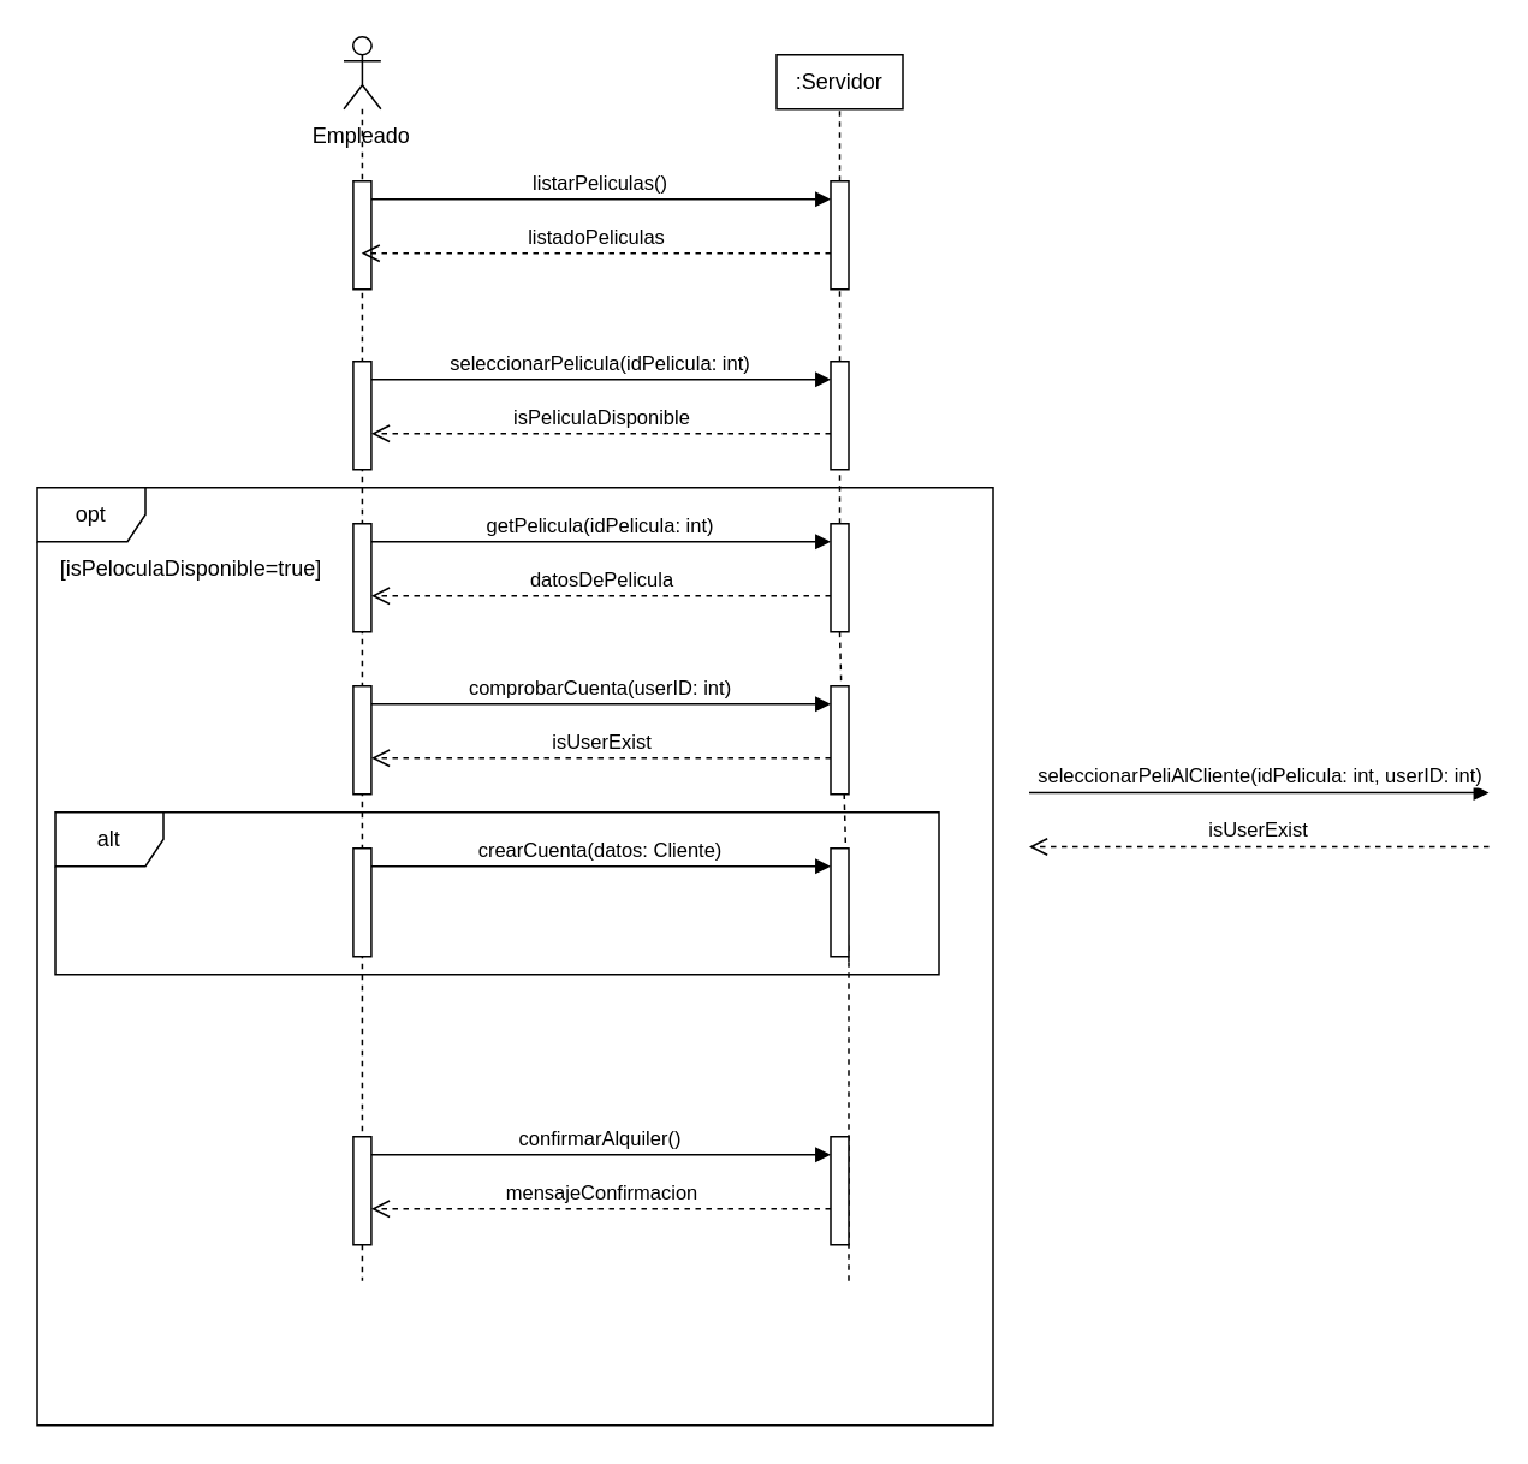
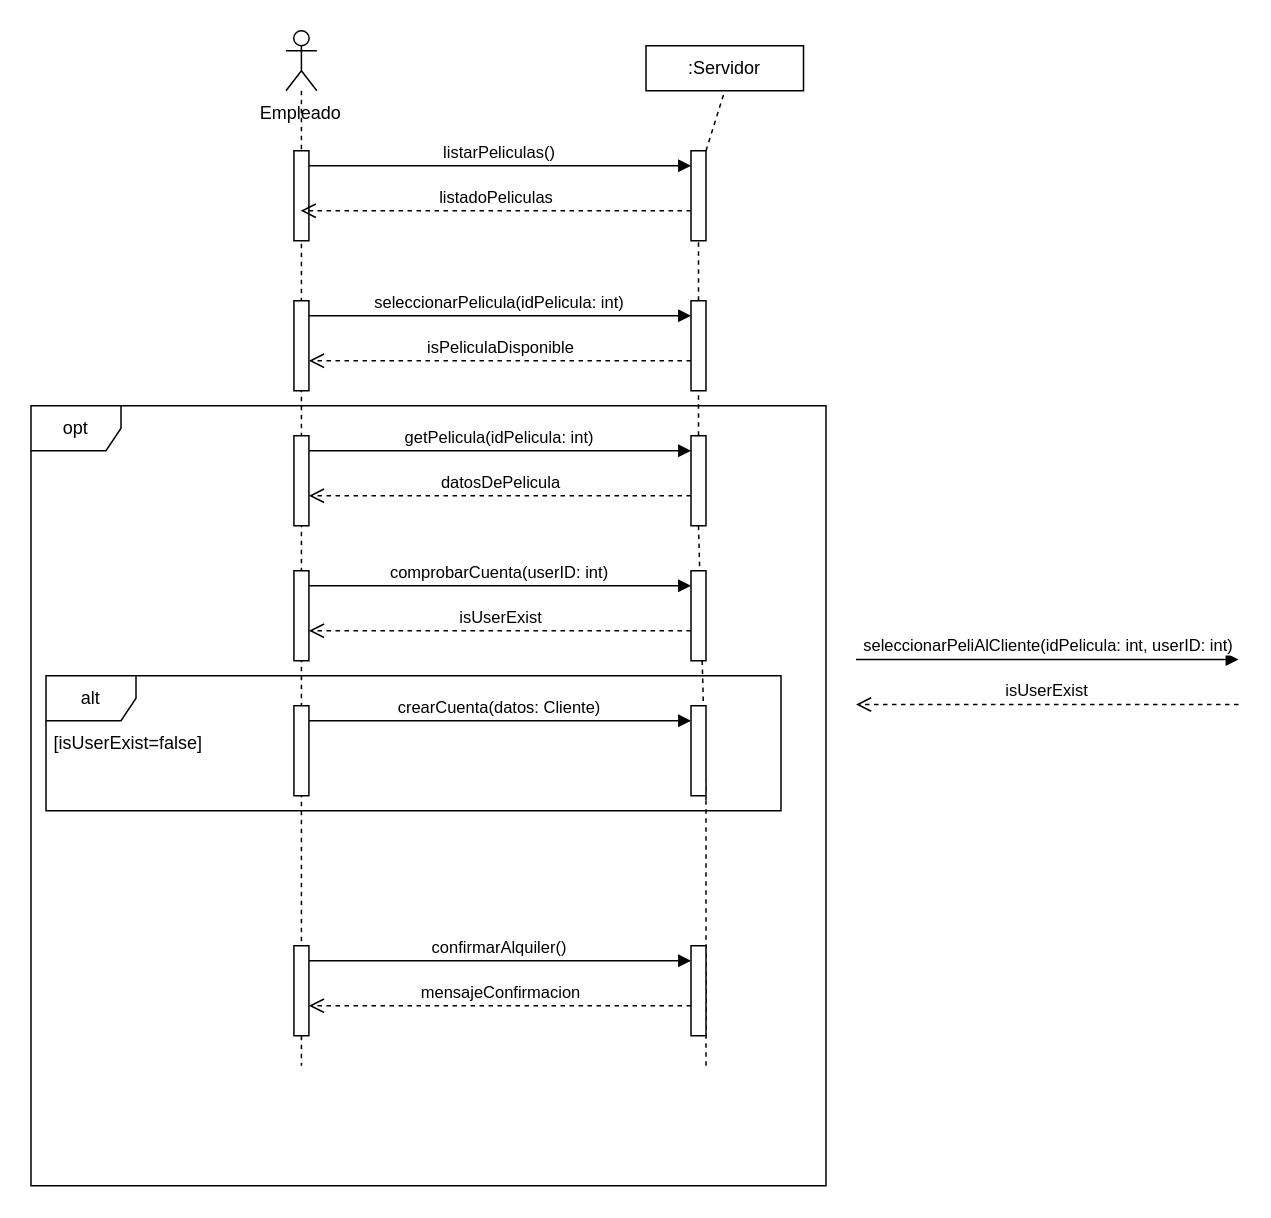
  <mxCell id="0" />
  <mxCell id="1" parent="0" />
  <mxCell id="2" value="" style="shape=umlLifeline;perimeter=lifelinePerimeter;whiteSpace=wrap;html=1;container=1;dropTarget=0;collapsible=0;recursiveResize=0;outlineConnect=0;portConstraint=eastwest;newEdgeStyle={&quot;curved&quot;:0,&quot;rounded&quot;:0};participant=umlActor;" vertex="1" parent="1"><mxGeometry x="190" y="20" width="20.56" height="690" as="geometry" /></mxCell>
  <mxCell id="3" value="" style="html=1;points=[[0,0,0,0,5],[0,1,0,0,-5],[1,0,0,0,5],[1,1,0,0,-5]];perimeter=orthogonalPerimeter;outlineConnect=0;targetShapes=umlLifeline;portConstraint=eastwest;newEdgeStyle={&quot;curved&quot;:0,&quot;rounded&quot;:0};" vertex="1" parent="2"><mxGeometry x="5.28" y="80" width="10" height="60" as="geometry" /></mxCell>
  <mxCell id="4" value="" style="html=1;points=[[0,0,0,0,5],[0,1,0,0,-5],[1,0,0,0,5],[1,1,0,0,-5]];perimeter=orthogonalPerimeter;outlineConnect=0;targetShapes=umlLifeline;portConstraint=eastwest;newEdgeStyle={&quot;curved&quot;:0,&quot;rounded&quot;:0};" vertex="1" parent="2"><mxGeometry x="5.28" y="180" width="10" height="60" as="geometry" /></mxCell>
  <mxCell id="5" value="Empleado" style="text;html=1;strokeColor=none;fillColor=none;align=center;verticalAlign=middle;whiteSpace=wrap;rounded=0;" vertex="1" parent="1"><mxGeometry x="170.28" y="60" width="60" height="30" as="geometry" /></mxCell>
- <mxCell id="6" value=":Servidor" style="html=1;whiteSpace=wrap;" vertex="1" parent="1"><mxGeometry x="430" y="30" width="70" height="30" as="geometry" /></mxCell>
+ <mxCell id="6" value=":Servidor" style="html=1;whiteSpace=wrap;" vertex="1" parent="1"><mxGeometry x="430" y="30" width="105" height="30" as="geometry" /></mxCell>
  <mxCell id="7" value="" style="endArrow=none;dashed=1;html=1;rounded=0;entryX=0.5;entryY=1;entryDx=0;entryDy=0;" edge="1" parent="1" source="9" target="6"><mxGeometry width="50" height="50" relative="1" as="geometry"><mxPoint x="470" y="532.857" as="sourcePoint" /><mxPoint x="470" y="150" as="targetPoint" /></mxGeometry></mxCell>
  <mxCell id="8" value="" style="endArrow=none;dashed=1;html=1;rounded=0;entryX=0.5;entryY=1;entryDx=0;entryDy=0;" edge="1" parent="1" source="21" target="9"><mxGeometry width="50" height="50" relative="1" as="geometry"><mxPoint x="470" y="532.857" as="sourcePoint" /><mxPoint x="465" y="60" as="targetPoint" /></mxGeometry></mxCell>
  <mxCell id="9" value="" style="html=1;points=[[0,0,0,0,5],[0,1,0,0,-5],[1,0,0,0,5],[1,1,0,0,-5]];perimeter=orthogonalPerimeter;outlineConnect=0;targetShapes=umlLifeline;portConstraint=eastwest;newEdgeStyle={&quot;curved&quot;:0,&quot;rounded&quot;:0};" vertex="1" parent="1"><mxGeometry x="460" y="100" width="10" height="60" as="geometry" /></mxCell>
  <mxCell id="10" value="listarPeliculas()" style="html=1;verticalAlign=bottom;endArrow=block;curved=0;rounded=0;" edge="1" parent="1" source="3" target="9"><mxGeometry width="80" relative="1" as="geometry"><mxPoint x="330.56" y="110" as="sourcePoint" /><mxPoint x="410.56" y="110" as="targetPoint" /><Array as="points"><mxPoint x="400" y="110" /></Array></mxGeometry></mxCell>
  <mxCell id="11" value="listadoPeliculas" style="html=1;verticalAlign=bottom;endArrow=open;dashed=1;endSize=8;curved=0;rounded=0;" edge="1" parent="1" target="2"><mxGeometry relative="1" as="geometry"><mxPoint x="460" y="140" as="sourcePoint" /><mxPoint x="325.28" y="140" as="targetPoint" /></mxGeometry></mxCell>
  <mxCell id="12" value="seleccionarPelicula(idPelicula: int)" style="html=1;verticalAlign=bottom;endArrow=block;curved=0;rounded=0;" edge="1" target="14" parent="1" source="4"><mxGeometry width="80" relative="1" as="geometry"><mxPoint x="325" y="210" as="sourcePoint" /><mxPoint x="410.56" y="210" as="targetPoint" /><Array as="points"><mxPoint x="400" y="210" /></Array></mxGeometry></mxCell>
  <mxCell id="13" value="isPeliculaDisponible" style="html=1;verticalAlign=bottom;endArrow=open;dashed=1;endSize=8;curved=0;rounded=0;" edge="1" parent="1" target="4"><mxGeometry relative="1" as="geometry"><mxPoint x="460" y="240" as="sourcePoint" /><mxPoint x="325.28" y="240" as="targetPoint" /></mxGeometry></mxCell>
  <mxCell id="14" value="" style="html=1;points=[[0,0,0,0,5],[0,1,0,0,-5],[1,0,0,0,5],[1,1,0,0,-5]];perimeter=orthogonalPerimeter;outlineConnect=0;targetShapes=umlLifeline;portConstraint=eastwest;newEdgeStyle={&quot;curved&quot;:0,&quot;rounded&quot;:0};" vertex="1" parent="1"><mxGeometry x="460" y="200" width="10" height="60" as="geometry" /></mxCell>
  <mxCell id="15" value="opt" style="shape=umlFrame;whiteSpace=wrap;html=1;pointerEvents=0;" vertex="1" parent="1"><mxGeometry x="20" y="270" width="530" height="520" as="geometry" /></mxCell>
- <mxCell id="16" value="[isPeloculaDisponible=true]" style="text;html=1;align=center;verticalAlign=middle;resizable=0;points=[];autosize=1;strokeColor=none;fillColor=none;" vertex="1" parent="1"><mxGeometry x="20" y="300" width="170" height="30" as="geometry" /></mxCell>
  <mxCell id="17" value="" style="html=1;points=[[0,0,0,0,5],[0,1,0,0,-5],[1,0,0,0,5],[1,1,0,0,-5]];perimeter=orthogonalPerimeter;outlineConnect=0;targetShapes=umlLifeline;portConstraint=eastwest;newEdgeStyle={&quot;curved&quot;:0,&quot;rounded&quot;:0};" vertex="1" parent="1"><mxGeometry x="195.28" y="290" width="10" height="60" as="geometry" /></mxCell>
  <mxCell id="18" value="getPelicula(idPelicula: int)" style="html=1;verticalAlign=bottom;endArrow=block;curved=0;rounded=0;" edge="1" parent="1" source="17" target="21"><mxGeometry width="80" relative="1" as="geometry"><mxPoint x="325" y="300" as="sourcePoint" /><mxPoint x="410.56" y="300" as="targetPoint" /><Array as="points"><mxPoint x="400" y="300" /></Array></mxGeometry></mxCell>
  <mxCell id="19" value="datosDePelicula" style="html=1;verticalAlign=bottom;endArrow=open;dashed=1;endSize=8;curved=0;rounded=0;" edge="1" parent="1" target="17"><mxGeometry relative="1" as="geometry"><mxPoint x="460" y="330" as="sourcePoint" /><mxPoint x="325.28" y="330" as="targetPoint" /></mxGeometry></mxCell>
  <mxCell id="20" value="" style="endArrow=none;dashed=1;html=1;rounded=0;entryX=0.5;entryY=1;entryDx=0;entryDy=0;" edge="1" parent="1" target="21"><mxGeometry width="50" height="50" relative="1" as="geometry"><mxPoint x="470" y="532.857" as="sourcePoint" /><mxPoint x="465" y="160" as="targetPoint" /></mxGeometry></mxCell>
  <mxCell id="21" value="" style="html=1;points=[[0,0,0,0,5],[0,1,0,0,-5],[1,0,0,0,5],[1,1,0,0,-5]];perimeter=orthogonalPerimeter;outlineConnect=0;targetShapes=umlLifeline;portConstraint=eastwest;newEdgeStyle={&quot;curved&quot;:0,&quot;rounded&quot;:0};" vertex="1" parent="1"><mxGeometry x="460" y="290" width="10" height="60" as="geometry" /></mxCell>
  <mxCell id="22" value="" style="html=1;points=[[0,0,0,0,5],[0,1,0,0,-5],[1,0,0,0,5],[1,1,0,0,-5]];perimeter=orthogonalPerimeter;outlineConnect=0;targetShapes=umlLifeline;portConstraint=eastwest;newEdgeStyle={&quot;curved&quot;:0,&quot;rounded&quot;:0};" vertex="1" parent="1"><mxGeometry x="195.28" y="380" width="10" height="60" as="geometry" /></mxCell>
  <mxCell id="23" value="comprobarCuenta(userID: int)" style="html=1;verticalAlign=bottom;endArrow=block;curved=0;rounded=0;" edge="1" parent="1" source="22" target="26"><mxGeometry width="80" relative="1" as="geometry"><mxPoint x="325" y="390" as="sourcePoint" /><mxPoint x="410.56" y="390" as="targetPoint" /><Array as="points"><mxPoint x="400" y="390" /></Array></mxGeometry></mxCell>
  <mxCell id="24" value="isUserExist" style="html=1;verticalAlign=bottom;endArrow=open;dashed=1;endSize=8;curved=0;rounded=0;" edge="1" parent="1" target="22"><mxGeometry x="0.001" relative="1" as="geometry"><mxPoint x="460" y="420" as="sourcePoint" /><mxPoint x="325.28" y="420" as="targetPoint" /><mxPoint as="offset" /></mxGeometry></mxCell>
  <mxCell id="25" value="alt" style="shape=umlFrame;whiteSpace=wrap;html=1;pointerEvents=0;" vertex="1" parent="1"><mxGeometry x="30" y="450" width="490" height="90" as="geometry" /></mxCell>
  <mxCell id="26" value="" style="html=1;points=[[0,0,0,0,5],[0,1,0,0,-5],[1,0,0,0,5],[1,1,0,0,-5]];perimeter=orthogonalPerimeter;outlineConnect=0;targetShapes=umlLifeline;portConstraint=eastwest;newEdgeStyle={&quot;curved&quot;:0,&quot;rounded&quot;:0};" vertex="1" parent="1"><mxGeometry x="460" y="380" width="10" height="60" as="geometry" /></mxCell>
+ <mxCell id="27" value="[isUserExist=false]" style="text;html=1;strokeColor=none;fillColor=none;align=center;verticalAlign=middle;whiteSpace=wrap;rounded=0;" vertex="1" parent="1"><mxGeometry x="30" y="480" width="110" height="30" as="geometry" /></mxCell>
  <mxCell id="28" value="" style="html=1;points=[[0,0,0,0,5],[0,1,0,0,-5],[1,0,0,0,5],[1,1,0,0,-5]];perimeter=orthogonalPerimeter;outlineConnect=0;targetShapes=umlLifeline;portConstraint=eastwest;newEdgeStyle={&quot;curved&quot;:0,&quot;rounded&quot;:0};" vertex="1" parent="1"><mxGeometry x="195.28" y="470" width="10" height="60" as="geometry" /></mxCell>
  <mxCell id="29" value="crearCuenta(datos: Cliente)" style="html=1;verticalAlign=bottom;endArrow=block;curved=0;rounded=0;" edge="1" parent="1" source="28" target="30"><mxGeometry x="0.001" width="80" relative="1" as="geometry"><mxPoint x="325" y="480" as="sourcePoint" /><mxPoint x="410.56" y="480" as="targetPoint" /><Array as="points"><mxPoint x="400" y="480" /></Array><mxPoint as="offset" /></mxGeometry></mxCell>
  <mxCell id="30" value="" style="html=1;points=[[0,0,0,0,5],[0,1,0,0,-5],[1,0,0,0,5],[1,1,0,0,-5]];perimeter=orthogonalPerimeter;outlineConnect=0;targetShapes=umlLifeline;portConstraint=eastwest;newEdgeStyle={&quot;curved&quot;:0,&quot;rounded&quot;:0};" vertex="1" parent="1"><mxGeometry x="460" y="470" width="10" height="60" as="geometry" /></mxCell>
  <mxCell id="31" value="" style="endArrow=none;dashed=1;html=1;rounded=0;" edge="1" parent="1" target="30"><mxGeometry width="50" height="50" relative="1" as="geometry"><mxPoint x="470" y="710" as="sourcePoint" /><mxPoint x="440" y="440" as="targetPoint" /></mxGeometry></mxCell>
  <mxCell id="32" value="" style="html=1;points=[[0,0,0,0,5],[0,1,0,0,-5],[1,0,0,0,5],[1,1,0,0,-5]];perimeter=orthogonalPerimeter;outlineConnect=0;targetShapes=umlLifeline;portConstraint=eastwest;newEdgeStyle={&quot;curved&quot;:0,&quot;rounded&quot;:0};" vertex="1" parent="1"><mxGeometry x="195.28" y="630" width="10" height="60" as="geometry" /></mxCell>
  <mxCell id="33" value="confirmarAlquiler()" style="html=1;verticalAlign=bottom;endArrow=block;curved=0;rounded=0;" edge="1" parent="1" source="32" target="35"><mxGeometry width="80" relative="1" as="geometry"><mxPoint x="325" y="640" as="sourcePoint" /><mxPoint x="410.56" y="640" as="targetPoint" /><Array as="points"><mxPoint x="400" y="640" /></Array></mxGeometry></mxCell>
  <mxCell id="34" value="mensajeConfirmacion" style="html=1;verticalAlign=bottom;endArrow=open;dashed=1;endSize=8;curved=0;rounded=0;" edge="1" parent="1" target="32"><mxGeometry relative="1" as="geometry"><mxPoint x="460" y="670" as="sourcePoint" /><mxPoint x="325.28" y="670" as="targetPoint" /></mxGeometry></mxCell>
  <mxCell id="35" value="" style="html=1;points=[[0,0,0,0,5],[0,1,0,0,-5],[1,0,0,0,5],[1,1,0,0,-5]];perimeter=orthogonalPerimeter;outlineConnect=0;targetShapes=umlLifeline;portConstraint=eastwest;newEdgeStyle={&quot;curved&quot;:0,&quot;rounded&quot;:0};" vertex="1" parent="1"><mxGeometry x="460" y="630" width="10" height="60" as="geometry" /></mxCell>
  <mxCell id="36" value="seleccionarPeliAlCliente(idPelicula: int, userID: int)" style="html=1;verticalAlign=bottom;endArrow=block;curved=0;rounded=0;" edge="1" parent="1"><mxGeometry width="80" relative="1" as="geometry"><mxPoint x="570" y="439.17" as="sourcePoint" /><mxPoint x="825" y="439.17" as="targetPoint" /><Array as="points"><mxPoint x="765" y="439.17" /></Array></mxGeometry></mxCell>
  <mxCell id="37" value="isUserExist" style="html=1;verticalAlign=bottom;endArrow=open;dashed=1;endSize=8;curved=0;rounded=0;" edge="1" parent="1"><mxGeometry x="0.001" relative="1" as="geometry"><mxPoint x="825" y="469.17" as="sourcePoint" /><mxPoint x="570" y="469.17" as="targetPoint" /><mxPoint as="offset" /></mxGeometry></mxCell>
